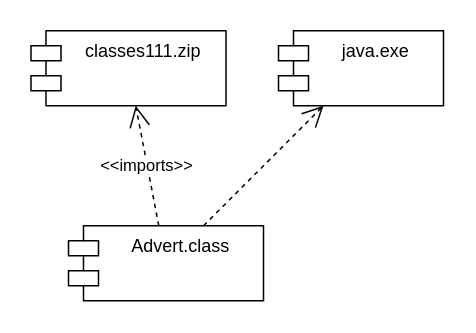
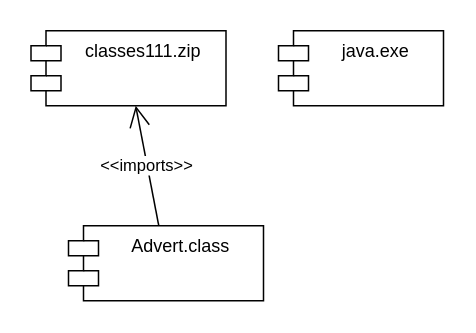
  <mxCell id="0" />
  <mxCell id="1" parent="0" />
  <mxCell id="2" value="Advert.class" style="shape=module;align=left;spacingLeft=20;align=center;verticalAlign=top;whiteSpace=wrap;html=1;" parent="1" vertex="1"><mxGeometry x="45" y="150" width="130" height="50" as="geometry" /></mxCell>
  <mxCell id="3" value="classes111.zip" style="shape=module;align=left;spacingLeft=20;align=center;verticalAlign=top;whiteSpace=wrap;html=1;" parent="1" vertex="1"><mxGeometry x="20" y="20" width="130" height="50" as="geometry" /></mxCell>
- <mxCell id="4" value="&amp;lt;&amp;lt;imports&amp;gt;&amp;gt;" style="endArrow=open;endSize=12;dashed=1;html=1;rounded=0;" parent="1" source="2" target="3" edge="1"><mxGeometry width="160" relative="1" as="geometry"><mxPoint x="315" y="100" as="sourcePoint" /><mxPoint x="475" y="100" as="targetPoint" /></mxGeometry></mxCell>
+ <mxCell id="4" value="&amp;lt;&amp;lt;imports&amp;gt;&amp;gt;" style="endArrow=open;endSize=12;dashed=0;html=1;rounded=0;" parent="1" source="2" target="3" edge="1"><mxGeometry width="160" relative="1" as="geometry"><mxPoint x="315" y="100" as="sourcePoint" /><mxPoint x="475" y="100" as="targetPoint" /></mxGeometry></mxCell>
  <mxCell id="5" value="java.exe" style="shape=module;align=left;spacingLeft=20;align=center;verticalAlign=top;whiteSpace=wrap;html=1;" parent="1" vertex="1"><mxGeometry x="185" y="20" width="110" height="50" as="geometry" /></mxCell>
- <mxCell id="6" value="" style="endArrow=open;endSize=12;dashed=1;html=1;rounded=0;" parent="1" source="2" target="5" edge="1"><mxGeometry width="160" relative="1" as="geometry"><mxPoint x="315" y="100" as="sourcePoint" /><mxPoint x="475" y="100" as="targetPoint" /></mxGeometry></mxCell>
